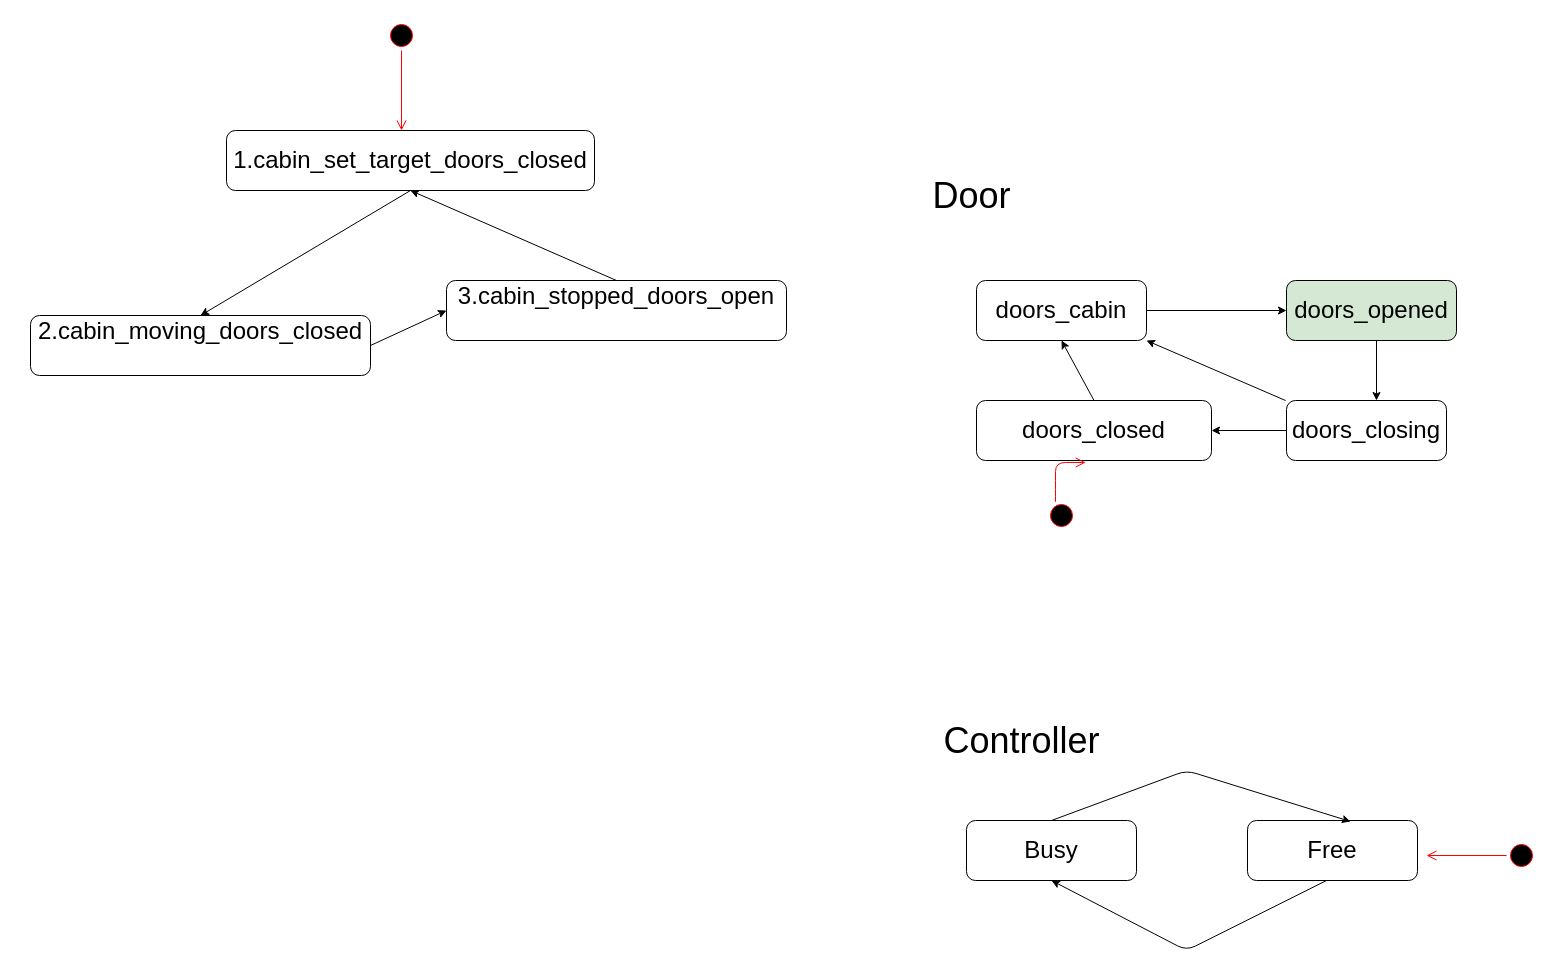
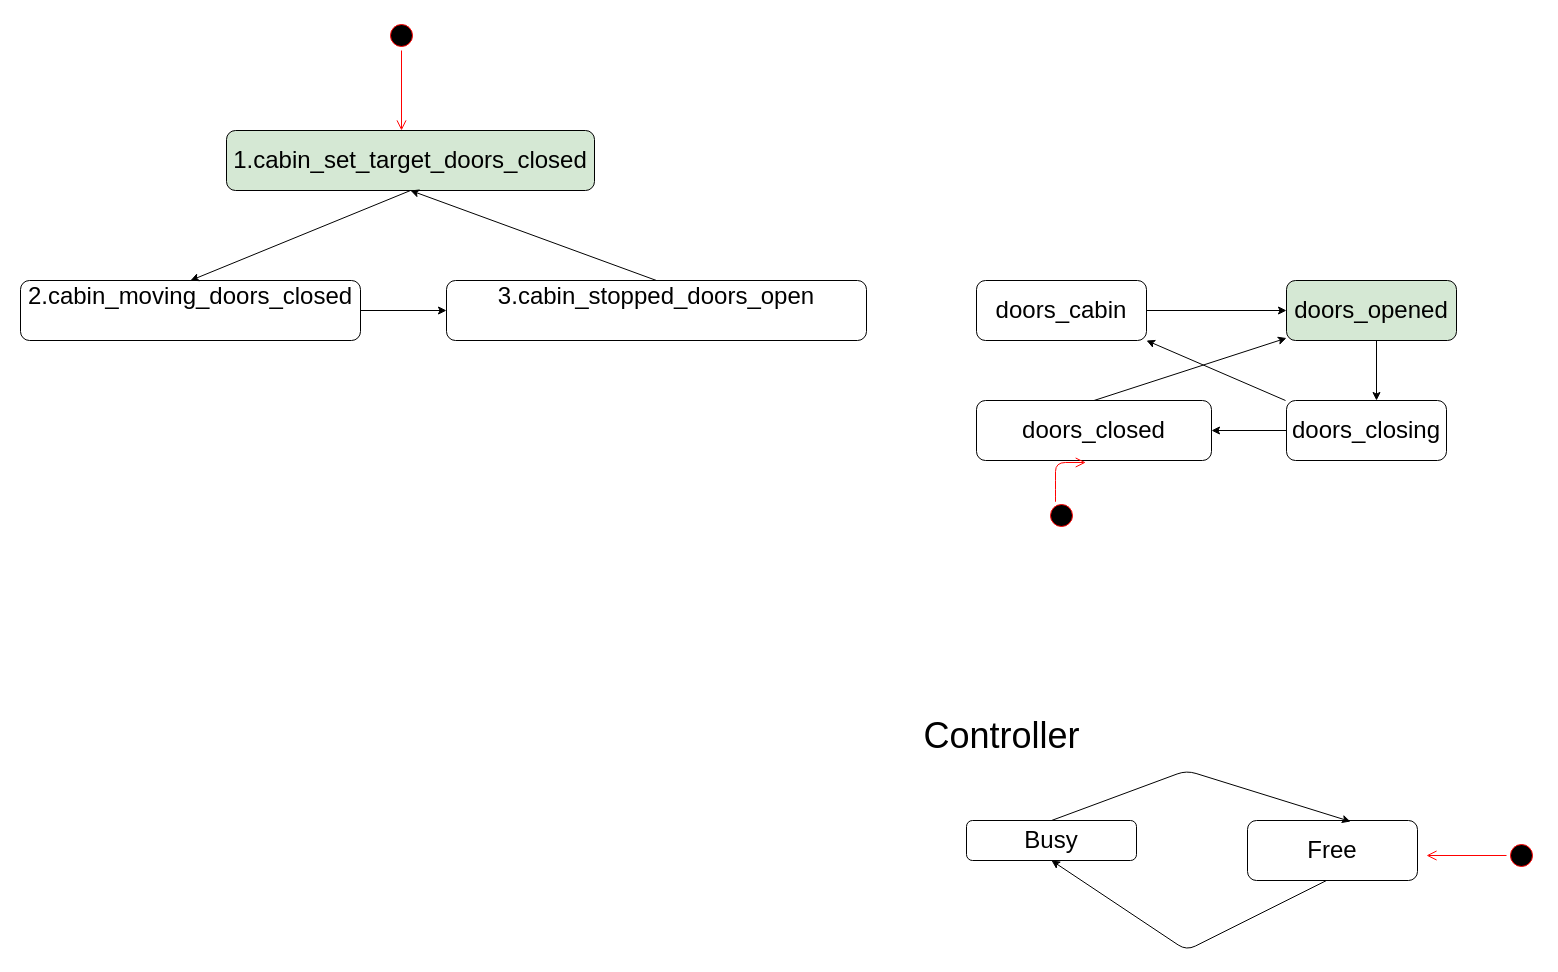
  <mxCell id="0" />
  <mxCell id="1" parent="0" />
- <mxCell id="2" value="&lt;font style=&quot;font-size: 24px&quot;&gt;2.cabin_moving_doors_closed&lt;br&gt;&lt;br&gt;&lt;/font&gt;" style="rounded=1;whiteSpace=wrap;html=1;" parent="1" vertex="1"><mxGeometry x="30" y="315" width="340" height="60" as="geometry" /></mxCell>
- <mxCell id="3" value="&lt;font style=&quot;font-size: 36px&quot;&gt;Door&lt;/font&gt;" style="text;html=1;align=center;verticalAlign=middle;resizable=0;points=[];autosize=1;" parent="1" vertex="1"><mxGeometry x="926" y="180" width="90" height="30" as="geometry" /></mxCell>
+ <mxCell id="2" value="&lt;font style=&quot;font-size: 24px&quot;&gt;2.cabin_moving_doors_closed&lt;br&gt;&lt;br&gt;&lt;/font&gt;" style="rounded=1;whiteSpace=wrap;html=1;" parent="1" vertex="1"><mxGeometry x="20" y="280" width="340" height="60" as="geometry" /></mxCell>
  <mxCell id="4" value="&lt;font style=&quot;font-size: 24px&quot;&gt;doors_cabin&lt;/font&gt;" style="rounded=1;whiteSpace=wrap;html=1;" parent="1" vertex="1"><mxGeometry x="976" y="280" width="170" height="60" as="geometry" /></mxCell>
  <mxCell id="5" value="&lt;font style=&quot;font-size: 24px&quot;&gt;doors_closed&lt;/font&gt;" style="rounded=1;whiteSpace=wrap;html=1;" parent="1" vertex="1"><mxGeometry x="976" y="400" width="235" height="60" as="geometry" /></mxCell>
  <mxCell id="6" value="&lt;font style=&quot;font-size: 24px&quot;&gt;doors_opened&lt;/font&gt;" style="rounded=1;whiteSpace=wrap;html=1;fillColor=#d5e8d4;" parent="1" vertex="1"><mxGeometry x="1286" y="280" width="170" height="60" as="geometry" /></mxCell>
  <mxCell id="7" value="&lt;font style=&quot;font-size: 24px&quot;&gt;doors_closing&lt;/font&gt;" style="rounded=1;whiteSpace=wrap;html=1;" parent="1" vertex="1"><mxGeometry x="1286" y="400" width="160" height="60" as="geometry" /></mxCell>
  <mxCell id="8" value="" style="endArrow=classic;html=1;exitX=0.5;exitY=1;exitDx=0;exitDy=0;entryX=0;entryY=0.5;entryDx=0;entryDy=0;" parent="1" target="6" edge="1"><mxGeometry width="50" height="50" relative="1" as="geometry"><mxPoint x="1146" y="310" as="sourcePoint" /><mxPoint x="1146" y="380" as="targetPoint" /></mxGeometry></mxCell>
  <mxCell id="9" value="" style="endArrow=classic;html=1;exitX=0.5;exitY=1;exitDx=0;exitDy=0;" parent="1" edge="1"><mxGeometry width="50" height="50" relative="1" as="geometry"><mxPoint x="1376" y="340" as="sourcePoint" /><mxPoint x="1376" y="400" as="targetPoint" /></mxGeometry></mxCell>
- <mxCell id="10" value="" style="endArrow=classic;html=1;exitX=0.5;exitY=0;exitDx=0;exitDy=0;entryX=0.5;entryY=1;entryDx=0;entryDy=0;" parent="1" source="5" target="4" edge="1"><mxGeometry width="50" height="50" relative="1" as="geometry"><mxPoint x="1060.5" y="340" as="sourcePoint" /><mxPoint x="1061" y="350" as="targetPoint" /></mxGeometry></mxCell>
+ <mxCell id="10" value="" style="endArrow=classic;html=1;exitX=0.5;exitY=0;exitDx=0;exitDy=0;" parent="1" source="5" target="6" edge="1"><mxGeometry width="50" height="50" relative="1" as="geometry"><mxPoint x="1060.5" y="340" as="sourcePoint" /><mxPoint x="1061" y="350" as="targetPoint" /></mxGeometry></mxCell>
  <mxCell id="11" value="" style="endArrow=classic;html=1;exitX=0.5;exitY=1;exitDx=0;exitDy=0;entryX=1;entryY=1;entryDx=0;entryDy=0;" parent="1" target="4" edge="1"><mxGeometry width="50" height="50" relative="1" as="geometry"><mxPoint x="1285" y="400" as="sourcePoint" /><mxPoint x="1285" y="470" as="targetPoint" /></mxGeometry></mxCell>
  <mxCell id="12" value="" style="endArrow=classic;html=1;exitX=0.5;exitY=1;exitDx=0;exitDy=0;entryX=1;entryY=0.5;entryDx=0;entryDy=0;" parent="1" target="5" edge="1"><mxGeometry width="50" height="50" relative="1" as="geometry"><mxPoint x="1286" y="430" as="sourcePoint" /><mxPoint x="1286" y="500" as="targetPoint" /></mxGeometry></mxCell>
  <mxCell id="13" value="" style="ellipse;html=1;shape=startState;fillColor=#000000;strokeColor=#ff0000;" parent="1" vertex="1"><mxGeometry x="1046" y="500" width="30" height="30" as="geometry" /></mxCell>
  <mxCell id="14" value="" style="edgeStyle=orthogonalEdgeStyle;html=1;verticalAlign=bottom;endArrow=open;endSize=8;strokeColor=#ff0000;entryX=0.465;entryY=1.033;entryDx=0;entryDy=0;entryPerimeter=0;" parent="1" source="13" target="5" edge="1"><mxGeometry relative="1" as="geometry"><mxPoint x="1071" y="600" as="targetPoint" /><Array as="points"><mxPoint x="1055" y="490" /><mxPoint x="1055" y="490" /></Array></mxGeometry></mxCell>
- <mxCell id="15" value="&lt;span style=&quot;font-size: 24px&quot;&gt;Busy&lt;/span&gt;" style="rounded=1;whiteSpace=wrap;html=1;" parent="1" vertex="1"><mxGeometry x="966" y="820" width="170" height="60" as="geometry" /></mxCell>
- <mxCell id="16" value="&lt;font style=&quot;font-size: 36px&quot;&gt;Controller&lt;/font&gt;" style="text;html=1;align=center;verticalAlign=middle;resizable=0;points=[];autosize=1;" parent="1" vertex="1"><mxGeometry x="936" y="725" width="170" height="30" as="geometry" /></mxCell>
+ <mxCell id="15" value="&lt;span style=&quot;font-size: 24px&quot;&gt;Busy&lt;/span&gt;" style="rounded=1;whiteSpace=wrap;html=1;" parent="1" vertex="1"><mxGeometry x="966" y="820" width="170" height="40" as="geometry" /></mxCell>
+ <mxCell id="16" value="&lt;font style=&quot;font-size: 36px&quot;&gt;Controller&lt;/font&gt;" style="text;html=1;align=center;verticalAlign=middle;resizable=0;points=[];autosize=1;" parent="1" vertex="1"><mxGeometry x="916" y="720" width="170" height="30" as="geometry" /></mxCell>
  <mxCell id="17" value="&lt;font style=&quot;font-size: 24px&quot;&gt;Free&lt;/font&gt;" style="rounded=1;whiteSpace=wrap;html=1;" parent="1" vertex="1"><mxGeometry x="1247" y="820" width="170" height="60" as="geometry" /></mxCell>
  <mxCell id="18" value="" style="ellipse;html=1;shape=startState;fillColor=#000000;strokeColor=#ff0000;" parent="1" vertex="1"><mxGeometry x="1506" y="840" width="30" height="30" as="geometry" /></mxCell>
  <mxCell id="19" value="" style="edgeStyle=orthogonalEdgeStyle;html=1;verticalAlign=bottom;endArrow=open;endSize=8;strokeColor=#ff0000;" parent="1" source="18" edge="1"><mxGeometry relative="1" as="geometry"><mxPoint x="1426" y="855" as="targetPoint" /></mxGeometry></mxCell>
  <mxCell id="20" value="" style="endArrow=classic;html=1;exitX=0.5;exitY=0;exitDx=0;exitDy=0;entryX=0.606;entryY=0.017;entryDx=0;entryDy=0;entryPerimeter=0;" parent="1" source="15" target="17" edge="1"><mxGeometry width="50" height="50" relative="1" as="geometry"><mxPoint x="1036" y="800" as="sourcePoint" /><mxPoint x="1176" y="800" as="targetPoint" /><Array as="points"><mxPoint x="1186" y="770" /></Array></mxGeometry></mxCell>
  <mxCell id="21" value="" style="endArrow=classic;html=1;exitX=0.5;exitY=1;exitDx=0;exitDy=0;entryX=0.5;entryY=1;entryDx=0;entryDy=0;" parent="1" target="15" edge="1"><mxGeometry width="50" height="50" relative="1" as="geometry"><mxPoint x="1326" y="880" as="sourcePoint" /><mxPoint x="1096" y="940" as="targetPoint" /><Array as="points"><mxPoint x="1186" y="950" /></Array></mxGeometry></mxCell>
- <mxCell id="22" value="&lt;font style=&quot;font-size: 24px&quot;&gt;1.cabin_set_target_doors_closed&lt;/font&gt;" style="rounded=1;whiteSpace=wrap;html=1;" parent="1" vertex="1"><mxGeometry x="226" y="130" width="368" height="60" as="geometry" /></mxCell>
+ <mxCell id="22" value="&lt;font style=&quot;font-size: 24px&quot;&gt;1.cabin_set_target_doors_closed&lt;/font&gt;" style="rounded=1;whiteSpace=wrap;html=1;fillColor=#d5e8d4;" parent="1" vertex="1"><mxGeometry x="226" y="130" width="368" height="60" as="geometry" /></mxCell>
  <mxCell id="23" value="" style="endArrow=classic;html=1;entryX=0.5;entryY=0;entryDx=0;entryDy=0;exitX=0.5;exitY=1;exitDx=0;exitDy=0;" edge="1" parent="1" source="22" target="2"><mxGeometry width="50" height="50" relative="1" as="geometry"><mxPoint x="336" y="200" as="sourcePoint" /><mxPoint x="246" y="270" as="targetPoint" /></mxGeometry></mxCell>
- <mxCell id="24" value="&lt;font style=&quot;font-size: 24px&quot;&gt;3.cabin_stopped_doors_open&lt;br&gt;&lt;br&gt;&lt;/font&gt;" style="rounded=1;whiteSpace=wrap;html=1;" vertex="1" parent="1"><mxGeometry x="446" y="280" width="340" height="60" as="geometry" /></mxCell>
+ <mxCell id="24" value="&lt;font style=&quot;font-size: 24px&quot;&gt;3.cabin_stopped_doors_open&lt;br&gt;&lt;br&gt;&lt;/font&gt;" style="rounded=1;whiteSpace=wrap;html=1;" vertex="1" parent="1"><mxGeometry x="446" y="280" width="420" height="60" as="geometry" /></mxCell>
  <mxCell id="25" value="" style="endArrow=classic;html=1;exitX=0.5;exitY=0;exitDx=0;exitDy=0;entryX=0.5;entryY=1;entryDx=0;entryDy=0;" edge="1" parent="1" source="24" target="22"><mxGeometry width="50" height="50" relative="1" as="geometry"><mxPoint x="716" y="260" as="sourcePoint" /><mxPoint x="616" y="190" as="targetPoint" /></mxGeometry></mxCell>
  <mxCell id="26" value="" style="endArrow=classic;html=1;exitX=1;exitY=0.5;exitDx=0;exitDy=0;entryX=0;entryY=0.5;entryDx=0;entryDy=0;" edge="1" parent="1" source="2" target="24"><mxGeometry width="50" height="50" relative="1" as="geometry"><mxPoint x="416" y="319" as="sourcePoint" /><mxPoint x="446" y="319" as="targetPoint" /></mxGeometry></mxCell>
  <mxCell id="27" value="" style="ellipse;html=1;shape=startState;fillColor=#000000;strokeColor=#ff0000;" vertex="1" parent="1"><mxGeometry x="386" y="20" width="30" height="30" as="geometry" /></mxCell>
  <mxCell id="28" value="" style="edgeStyle=orthogonalEdgeStyle;html=1;verticalAlign=bottom;endArrow=open;endSize=8;strokeColor=#ff0000;" edge="1" source="27" parent="1"><mxGeometry relative="1" as="geometry"><mxPoint x="401" y="130" as="targetPoint" /><Array as="points"><mxPoint x="401" y="130" /></Array></mxGeometry></mxCell>
